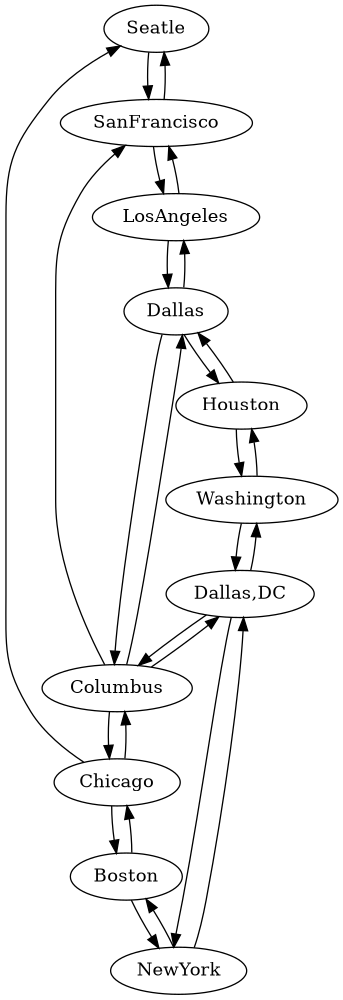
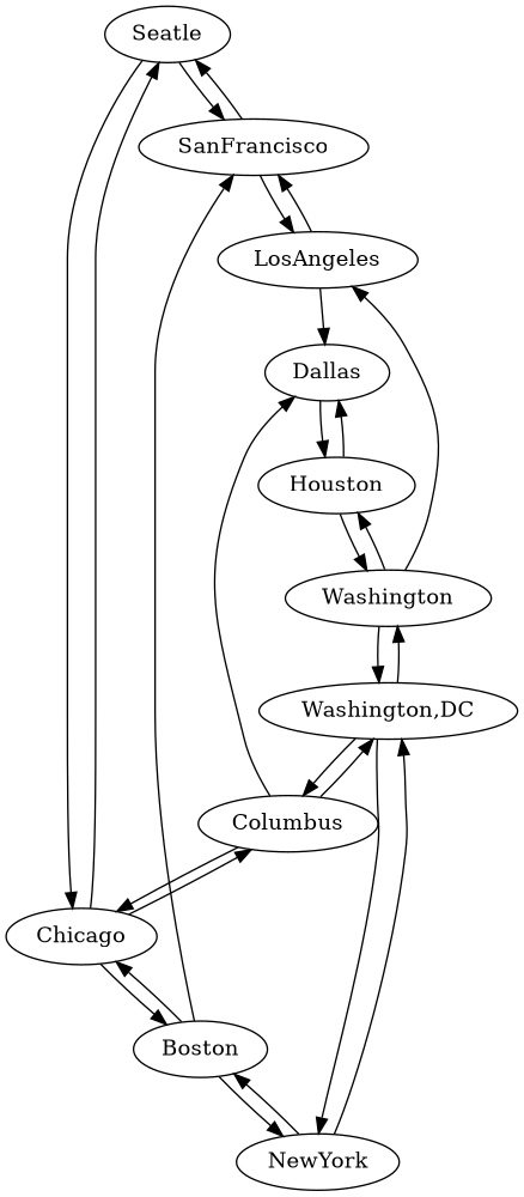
  digraph {
    Seatle
    SanFrancisco
    Chicago
    LosAngeles
    Columbus
    Boston
    Dallas
-   "Washington,DC" [label="Dallas,DC"]
+   "Washington,DC"
    NewYork
    Houston
    n11 [label=Washington]
    Seatle -> SanFrancisco
+   Seatle -> Chicago
    SanFrancisco -> Seatle
    SanFrancisco -> LosAngeles
    Chicago -> Seatle
    Chicago -> Columbus
    Chicago -> Boston
    LosAngeles -> SanFrancisco
    LosAngeles -> Dallas
-   Columbus -> SanFrancisco
+   Boston -> SanFrancisco
    Columbus -> Chicago
    Columbus -> Dallas
    Columbus -> "Washington,DC"
    Boston -> Chicago
    Boston -> NewYork
-   Dallas -> LosAngeles
-   Dallas -> Columbus
+   n11 -> LosAngeles
    Dallas -> Houston
    "Washington,DC" -> Columbus
    "Washington,DC" -> NewYork
    "Washington,DC" -> n11
    NewYork -> Boston
    NewYork -> "Washington,DC"
    Houston -> Dallas
    Houston -> n11
    n11 -> "Washington,DC"
    n11 -> Houston
  }
